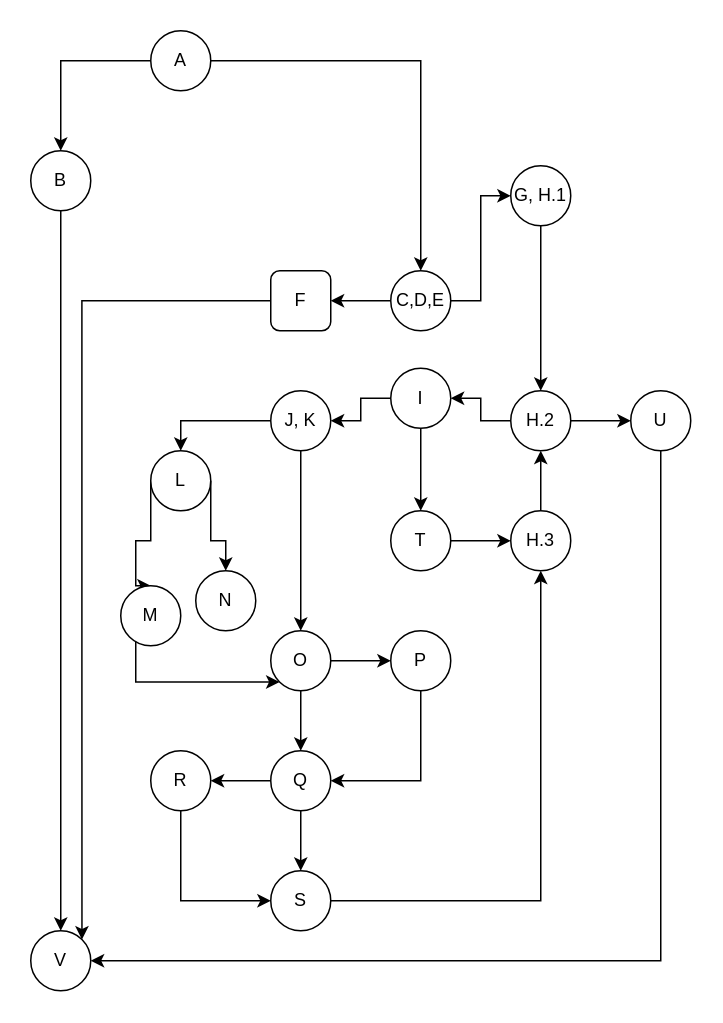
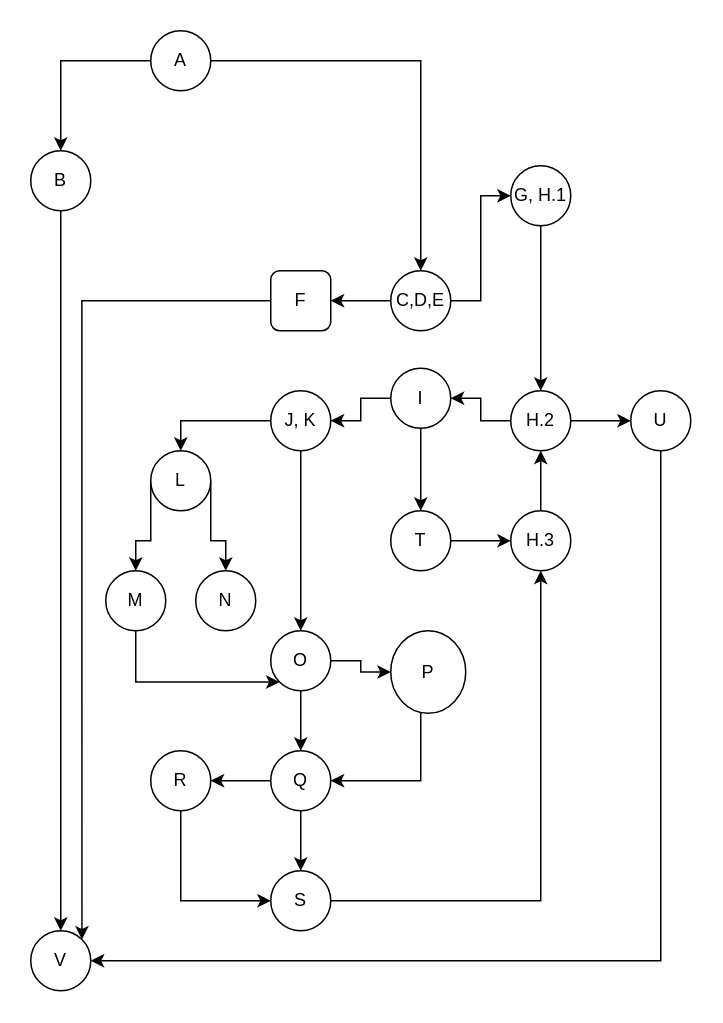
  <mxCell id="0" />
  <mxCell id="1" parent="0" />
  <mxCell id="2" style="edgeStyle=orthogonalEdgeStyle;rounded=0;orthogonalLoop=1;jettySize=auto;html=1;entryX=0.5;entryY=0;entryDx=0;entryDy=0;" edge="1" parent="1" source="4" target="6"><mxGeometry relative="1" as="geometry"><Array as="points"><mxPoint x="40" y="40" /></Array></mxGeometry></mxCell>
  <mxCell id="3" style="edgeStyle=orthogonalEdgeStyle;rounded=0;orthogonalLoop=1;jettySize=auto;html=1;entryX=0.5;entryY=0;entryDx=0;entryDy=0;" edge="1" parent="1" source="4" target="10"><mxGeometry relative="1" as="geometry" /></mxCell>
  <mxCell id="4" value="A" style="ellipse;whiteSpace=wrap;html=1;aspect=fixed;" vertex="1" parent="1"><mxGeometry x="100" y="20" width="40" height="40" as="geometry" /></mxCell>
  <mxCell id="5" style="edgeStyle=orthogonalEdgeStyle;rounded=0;orthogonalLoop=1;jettySize=auto;html=1;entryX=0.5;entryY=0;entryDx=0;entryDy=0;" edge="1" parent="1" source="6" target="7"><mxGeometry relative="1" as="geometry" /></mxCell>
  <mxCell id="6" value="B" style="ellipse;whiteSpace=wrap;html=1;aspect=fixed;" vertex="1" parent="1"><mxGeometry y="100" width="40" height="40" as="geometry" x="20" /></mxCell>
  <mxCell id="7" value="V" style="ellipse;whiteSpace=wrap;html=1;aspect=fixed;" vertex="1" parent="1"><mxGeometry y="620" width="40" height="40" as="geometry" x="20" /></mxCell>
  <mxCell id="8" style="edgeStyle=orthogonalEdgeStyle;rounded=0;orthogonalLoop=1;jettySize=auto;html=1;entryX=1;entryY=0.5;entryDx=0;entryDy=0;" edge="1" parent="1" source="10" target="12"><mxGeometry relative="1" as="geometry" /></mxCell>
  <mxCell id="9" style="edgeStyle=orthogonalEdgeStyle;rounded=0;orthogonalLoop=1;jettySize=auto;html=1;entryX=0;entryY=0.5;entryDx=0;entryDy=0;" edge="1" parent="1" source="10" target="14"><mxGeometry relative="1" as="geometry" /></mxCell>
  <mxCell id="10" value="C,D,E" style="ellipse;whiteSpace=wrap;html=1;aspect=fixed;" vertex="1" parent="1"><mxGeometry x="260" y="180" width="40" height="40" as="geometry" /></mxCell>
  <mxCell id="11" style="edgeStyle=orthogonalEdgeStyle;rounded=0;orthogonalLoop=1;jettySize=auto;html=1;entryX=1;entryY=0;entryDx=0;entryDy=0;" edge="1" parent="1" source="12" target="7"><mxGeometry relative="1" as="geometry" /></mxCell>
  <mxCell id="12" value="F" style="whiteSpace=wrap;html=1;aspect=fixed;rounded=1;" vertex="1" parent="1"><mxGeometry x="180" y="180" width="40" height="40" as="geometry" /></mxCell>
  <mxCell id="13" style="edgeStyle=orthogonalEdgeStyle;rounded=0;orthogonalLoop=1;jettySize=auto;html=1;entryX=0.5;entryY=0;entryDx=0;entryDy=0;" edge="1" parent="1" source="14" target="17"><mxGeometry relative="1" as="geometry" /></mxCell>
  <mxCell id="14" value="G, H.1" style="ellipse;whiteSpace=wrap;html=1;aspect=fixed;" vertex="1" parent="1"><mxGeometry x="340" y="110" width="40" height="40" as="geometry" /></mxCell>
  <mxCell id="15" style="edgeStyle=orthogonalEdgeStyle;rounded=0;orthogonalLoop=1;jettySize=auto;html=1;entryX=1;entryY=0.5;entryDx=0;entryDy=0;" edge="1" parent="1" source="17" target="20"><mxGeometry relative="1" as="geometry" /></mxCell>
  <mxCell id="16" style="edgeStyle=orthogonalEdgeStyle;rounded=0;orthogonalLoop=1;jettySize=auto;html=1;entryX=0;entryY=0.5;entryDx=0;entryDy=0;" edge="1" parent="1" source="17" target="29"><mxGeometry relative="1" as="geometry" /></mxCell>
  <mxCell id="17" value="H.2" style="ellipse;whiteSpace=wrap;html=1;aspect=fixed;" vertex="1" parent="1"><mxGeometry x="340" y="260" width="40" height="40" as="geometry" /></mxCell>
  <mxCell id="18" style="edgeStyle=orthogonalEdgeStyle;rounded=0;orthogonalLoop=1;jettySize=auto;html=1;entryX=0.5;entryY=0;entryDx=0;entryDy=0;" edge="1" parent="1" source="20" target="22"><mxGeometry relative="1" as="geometry" /></mxCell>
  <mxCell id="19" style="edgeStyle=orthogonalEdgeStyle;rounded=0;orthogonalLoop=1;jettySize=auto;html=1;entryX=1;entryY=0.5;entryDx=0;entryDy=0;" edge="1" parent="1" source="20" target="27"><mxGeometry relative="1" as="geometry" /></mxCell>
  <mxCell id="20" value="I" style="ellipse;whiteSpace=wrap;html=1;aspect=fixed;" vertex="1" parent="1"><mxGeometry x="260" y="245" width="40" height="40" as="geometry" /></mxCell>
  <mxCell id="21" style="edgeStyle=orthogonalEdgeStyle;rounded=0;orthogonalLoop=1;jettySize=auto;html=1;entryX=0;entryY=0.5;entryDx=0;entryDy=0;" edge="1" parent="1" source="22" target="24"><mxGeometry relative="1" as="geometry" /></mxCell>
  <mxCell id="22" value="T" style="ellipse;whiteSpace=wrap;html=1;aspect=fixed;" vertex="1" parent="1"><mxGeometry x="260" y="340" width="40" height="40" as="geometry" /></mxCell>
  <mxCell id="23" style="edgeStyle=orthogonalEdgeStyle;rounded=0;orthogonalLoop=1;jettySize=auto;html=1;entryX=0.5;entryY=1;entryDx=0;entryDy=0;" edge="1" parent="1" source="24" target="17"><mxGeometry relative="1" as="geometry" /></mxCell>
  <mxCell id="24" value="H.3" style="ellipse;whiteSpace=wrap;html=1;aspect=fixed;" vertex="1" parent="1"><mxGeometry x="340" y="340" width="40" height="40" as="geometry" /></mxCell>
  <mxCell id="25" style="edgeStyle=orthogonalEdgeStyle;rounded=0;orthogonalLoop=1;jettySize=auto;html=1;entryX=0.5;entryY=0;entryDx=0;entryDy=0;" edge="1" parent="1" source="27" target="32"><mxGeometry relative="1" as="geometry" /></mxCell>
  <mxCell id="26" style="edgeStyle=orthogonalEdgeStyle;rounded=0;orthogonalLoop=1;jettySize=auto;html=1;entryX=0.5;entryY=0;entryDx=0;entryDy=0;" edge="1" parent="1" source="27" target="38"><mxGeometry relative="1" as="geometry" /></mxCell>
  <mxCell id="27" value="J, K" style="ellipse;whiteSpace=wrap;html=1;aspect=fixed;" vertex="1" parent="1"><mxGeometry x="180" y="260" width="40" height="40" as="geometry" /></mxCell>
  <mxCell id="28" style="edgeStyle=orthogonalEdgeStyle;rounded=0;orthogonalLoop=1;jettySize=auto;html=1;entryX=1;entryY=0.5;entryDx=0;entryDy=0;" edge="1" parent="1" source="29" target="7"><mxGeometry relative="1" as="geometry"><mxPoint x="120" y="690" as="targetPoint" /><Array as="points"><mxPoint x="440" y="640" /></Array></mxGeometry></mxCell>
  <mxCell id="29" value="U" style="ellipse;whiteSpace=wrap;html=1;aspect=fixed;" vertex="1" parent="1"><mxGeometry x="420" y="260" width="40" height="40" as="geometry" /></mxCell>
  <mxCell id="30" style="edgeStyle=orthogonalEdgeStyle;rounded=0;orthogonalLoop=1;jettySize=auto;html=1;entryX=0.5;entryY=0;entryDx=0;entryDy=0;" edge="1" parent="1" source="32" target="34"><mxGeometry relative="1" as="geometry"><Array as="points"><mxPoint x="100" y="360" /><mxPoint x="90" y="360" /></Array></mxGeometry></mxCell>
  <mxCell id="31" style="edgeStyle=orthogonalEdgeStyle;rounded=0;orthogonalLoop=1;jettySize=auto;html=1;entryX=0.5;entryY=0;entryDx=0;entryDy=0;" edge="1" parent="1" source="32" target="35"><mxGeometry relative="1" as="geometry"><Array as="points"><mxPoint x="140" y="360" /><mxPoint x="150" y="360" /></Array></mxGeometry></mxCell>
  <mxCell id="32" value="L" style="ellipse;whiteSpace=wrap;html=1;aspect=fixed;" vertex="1" parent="1"><mxGeometry x="100" y="300" width="40" height="40" as="geometry" /></mxCell>
  <mxCell id="33" style="edgeStyle=orthogonalEdgeStyle;rounded=0;orthogonalLoop=1;jettySize=auto;html=1;entryX=0;entryY=1;entryDx=0;entryDy=0;" edge="1" parent="1" source="34" target="38"><mxGeometry relative="1" as="geometry"><Array as="points"><mxPoint x="90" y="454" /></Array></mxGeometry></mxCell>
- <mxCell id="34" value="M" style="ellipse;whiteSpace=wrap;html=1;aspect=fixed;" vertex="1" parent="1"><mxGeometry x="80" y="390" width="40" height="40" as="geometry" /></mxCell>
+ <mxCell id="34" value="M" style="ellipse;whiteSpace=wrap;html=1;aspect=fixed;" vertex="1" parent="1"><mxGeometry x="70" y="380" width="40" height="40" as="geometry" /></mxCell>
  <mxCell id="35" value="N" style="ellipse;whiteSpace=wrap;html=1;aspect=fixed;" vertex="1" parent="1"><mxGeometry x="130" y="380" width="40" height="40" as="geometry" /></mxCell>
  <mxCell id="36" style="edgeStyle=orthogonalEdgeStyle;rounded=0;orthogonalLoop=1;jettySize=auto;html=1;entryX=0;entryY=0.5;entryDx=0;entryDy=0;" edge="1" parent="1" source="38" target="40"><mxGeometry relative="1" as="geometry" /></mxCell>
  <mxCell id="37" style="edgeStyle=orthogonalEdgeStyle;rounded=0;orthogonalLoop=1;jettySize=auto;html=1;entryX=0.5;entryY=0;entryDx=0;entryDy=0;" edge="1" parent="1" source="38" target="43"><mxGeometry relative="1" as="geometry" /></mxCell>
  <mxCell id="38" value="O" style="ellipse;whiteSpace=wrap;html=1;aspect=fixed;" vertex="1" parent="1"><mxGeometry x="180" y="420" width="40" height="40" as="geometry" /></mxCell>
  <mxCell id="39" style="edgeStyle=orthogonalEdgeStyle;rounded=0;orthogonalLoop=1;jettySize=auto;html=1;entryX=1;entryY=0.5;entryDx=0;entryDy=0;" edge="1" parent="1" source="40" target="43"><mxGeometry relative="1" as="geometry"><Array as="points"><mxPoint x="280" y="520" /></Array></mxGeometry></mxCell>
- <mxCell id="40" value="P" style="ellipse;whiteSpace=wrap;html=1;aspect=fixed;" vertex="1" parent="1"><mxGeometry x="260" y="420" width="40" height="40" as="geometry" /></mxCell>
+ <mxCell id="40" value="P" style="ellipse;whiteSpace=wrap;html=1;aspect=fixed;" vertex="1" parent="1"><mxGeometry x="260" y="420" width="50" height="55" as="geometry" /></mxCell>
  <mxCell id="41" style="edgeStyle=orthogonalEdgeStyle;rounded=0;orthogonalLoop=1;jettySize=auto;html=1;" edge="1" parent="1" source="43" target="45"><mxGeometry relative="1" as="geometry" /></mxCell>
  <mxCell id="42" style="edgeStyle=orthogonalEdgeStyle;rounded=0;orthogonalLoop=1;jettySize=auto;html=1;entryX=0.5;entryY=0;entryDx=0;entryDy=0;" edge="1" parent="1" source="43" target="47"><mxGeometry relative="1" as="geometry" /></mxCell>
  <mxCell id="43" value="Q" style="ellipse;whiteSpace=wrap;html=1;aspect=fixed;" vertex="1" parent="1"><mxGeometry x="180" y="500" width="40" height="40" as="geometry" /></mxCell>
  <mxCell id="44" style="edgeStyle=orthogonalEdgeStyle;rounded=0;orthogonalLoop=1;jettySize=auto;html=1;entryX=0;entryY=0.5;entryDx=0;entryDy=0;" edge="1" parent="1" source="45" target="47"><mxGeometry relative="1" as="geometry"><Array as="points"><mxPoint x="120" y="600" /></Array></mxGeometry></mxCell>
  <mxCell id="45" value="R" style="ellipse;whiteSpace=wrap;html=1;aspect=fixed;" vertex="1" parent="1"><mxGeometry x="100" y="500" width="40" height="40" as="geometry" /></mxCell>
  <mxCell id="46" style="edgeStyle=orthogonalEdgeStyle;rounded=0;orthogonalLoop=1;jettySize=auto;html=1;entryX=0.5;entryY=1;entryDx=0;entryDy=0;" edge="1" parent="1" source="47" target="24"><mxGeometry relative="1" as="geometry" /></mxCell>
  <mxCell id="47" value="S" style="ellipse;whiteSpace=wrap;html=1;aspect=fixed;" vertex="1" parent="1"><mxGeometry x="180" y="580" width="40" height="40" as="geometry" /></mxCell>
